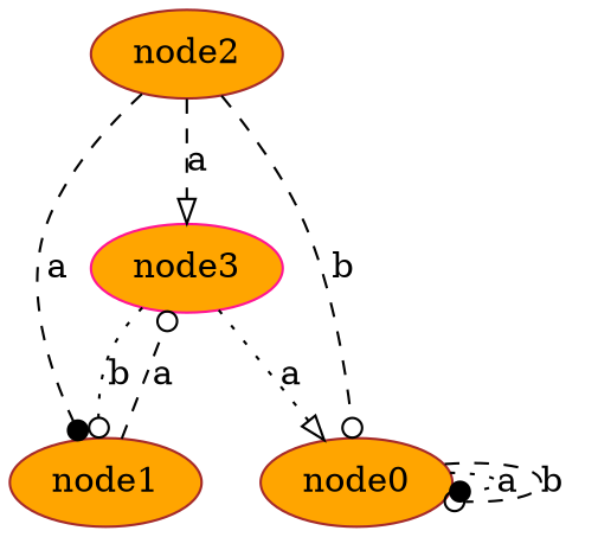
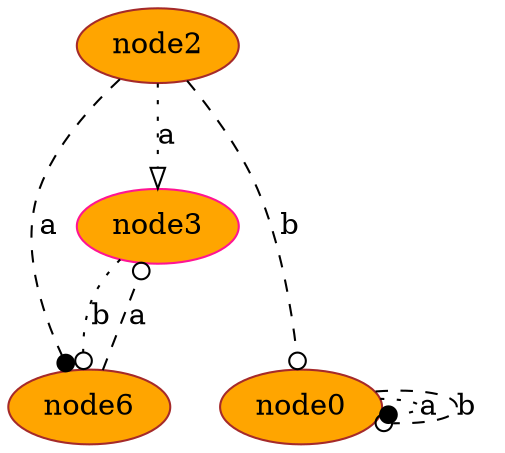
  digraph {
    node [color=brown fillcolor=orange style=filled]
    edge [arrowhead=odot style=dotted]
    n1 [color=deeppink label=node3]
    n2 [label=node0]
-   n3 [label=node1]
+   n3 [label=node6]
    n4 [label=node2]
-   n1 -> n2 [arrowhead=onormal label=a]
    n1 -> n3 [label=b]
    n2 -> n2 [arrowhead=dot label=a]
    n2 -> n2 [label=b style=dashed]
    n3 -> n1 [label=a style=dashed]
-   n4 -> n1 [arrowhead=onormal label=a style=dashed]
+   n4 -> n1 [arrowhead=onormal label=a]
    n4 -> n2 [label=b style=dashed]
    n4 -> n3 [arrowhead=dot label=a style=dashed]
  }
